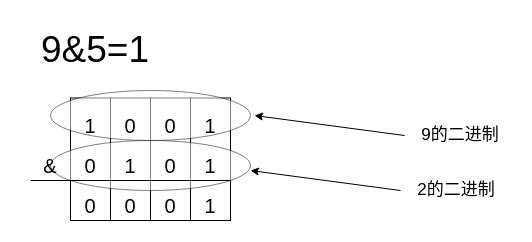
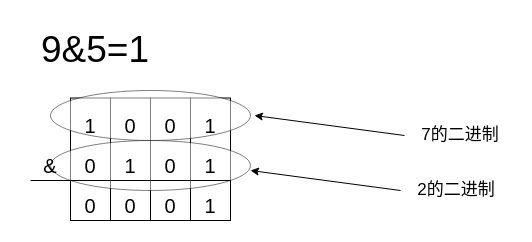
  <mxCell id="0" />
  <mxCell id="1" parent="0" />
  <mxCell id="2" value="" style="rounded=0;whiteSpace=wrap;html=1;" vertex="1" parent="1"><mxGeometry x="190" y="97.5" width="40" height="122.5" as="geometry" /></mxCell>
  <mxCell id="3" value="" style="rounded=0;whiteSpace=wrap;html=1;" vertex="1" parent="1"><mxGeometry x="150" y="97.5" width="40" height="122.5" as="geometry" /></mxCell>
  <mxCell id="4" value="" style="rounded=0;whiteSpace=wrap;html=1;" vertex="1" parent="1"><mxGeometry x="110" y="97.5" width="40" height="122.5" as="geometry" /></mxCell>
  <mxCell id="5" value="" style="rounded=0;whiteSpace=wrap;html=1;" vertex="1" parent="1"><mxGeometry x="70" y="97.5" width="40" height="122.5" as="geometry" /></mxCell>
  <mxCell id="6" value="" style="ellipse;whiteSpace=wrap;html=1;opacity=50;" vertex="1" parent="1"><mxGeometry x="50" y="140" width="200" height="50" as="geometry" /></mxCell>
  <mxCell id="7" value="" style="ellipse;whiteSpace=wrap;html=1;opacity=50;" vertex="1" parent="1"><mxGeometry x="50" y="90" width="200" height="50" as="geometry" /></mxCell>
  <mxCell id="8" value="&lt;font style=&quot;font-size: 37px;&quot;&gt;9&amp;amp;5=1&lt;/font&gt;" style="text;strokeColor=none;align=center;fillColor=none;html=1;verticalAlign=middle;whiteSpace=wrap;rounded=0;" vertex="1" parent="1"><mxGeometry x="30" y="20" width="130" height="60" as="geometry" /></mxCell>
  <mxCell id="9" value="&lt;font style=&quot;font-size: 20px;&quot;&gt;1&lt;/font&gt;" style="text;strokeColor=none;align=center;fillColor=none;html=1;verticalAlign=middle;whiteSpace=wrap;rounded=0;" vertex="1" parent="1"><mxGeometry x="60" y="110" width="60" height="30" as="geometry" /></mxCell>
  <mxCell id="10" value="&lt;font style=&quot;font-size: 20px;&quot;&gt;1&lt;/font&gt;" style="text;strokeColor=none;align=center;fillColor=none;html=1;verticalAlign=middle;whiteSpace=wrap;rounded=0;" vertex="1" parent="1"><mxGeometry x="180" y="110" width="60" height="30" as="geometry" /></mxCell>
  <mxCell id="11" value="&lt;font style=&quot;font-size: 20px;&quot;&gt;0&lt;/font&gt;" style="text;strokeColor=none;align=center;fillColor=none;html=1;verticalAlign=middle;whiteSpace=wrap;rounded=0;" vertex="1" parent="1"><mxGeometry x="100" y="110" width="60" height="30" as="geometry" /></mxCell>
  <mxCell id="12" value="&lt;font style=&quot;font-size: 20px;&quot;&gt;0&lt;/font&gt;" style="text;strokeColor=none;align=center;fillColor=none;html=1;verticalAlign=middle;whiteSpace=wrap;rounded=0;" vertex="1" parent="1"><mxGeometry x="140" y="110" width="60" height="30" as="geometry" /></mxCell>
  <mxCell id="13" value="&lt;font style=&quot;font-size: 20px;&quot;&gt;0&lt;/font&gt;" style="text;strokeColor=none;align=center;fillColor=none;html=1;verticalAlign=middle;whiteSpace=wrap;rounded=0;" vertex="1" parent="1"><mxGeometry x="60" y="150" width="60" height="30" as="geometry" /></mxCell>
  <mxCell id="14" value="&lt;span style=&quot;font-size: 20px;&quot;&gt;1&lt;/span&gt;" style="text;strokeColor=none;align=center;fillColor=none;html=1;verticalAlign=middle;whiteSpace=wrap;rounded=0;" vertex="1" parent="1"><mxGeometry x="100" y="150" width="60" height="30" as="geometry" /></mxCell>
  <mxCell id="15" value="&lt;font style=&quot;font-size: 20px;&quot;&gt;0&lt;/font&gt;" style="text;strokeColor=none;align=center;fillColor=none;html=1;verticalAlign=middle;whiteSpace=wrap;rounded=0;" vertex="1" parent="1"><mxGeometry x="140" y="150" width="60" height="30" as="geometry" /></mxCell>
  <mxCell id="16" value="&lt;font style=&quot;font-size: 20px;&quot;&gt;1&lt;/font&gt;" style="text;strokeColor=none;align=center;fillColor=none;html=1;verticalAlign=middle;whiteSpace=wrap;rounded=0;" vertex="1" parent="1"><mxGeometry x="180" y="150" width="60" height="30" as="geometry" /></mxCell>
  <mxCell id="17" value="&lt;font style=&quot;font-size: 20px;&quot;&gt;&amp;amp;&lt;/font&gt;" style="text;strokeColor=none;align=center;fillColor=none;html=1;verticalAlign=middle;whiteSpace=wrap;rounded=0;" vertex="1" parent="1"><mxGeometry x="20" y="150" width="60" height="30" as="geometry" /></mxCell>
  <mxCell id="18" value="" style="endArrow=none;html=1;rounded=0;" edge="1" parent="1"><mxGeometry width="50" height="50" relative="1" as="geometry"><mxPoint x="30" y="180" as="sourcePoint" /><mxPoint x="230" y="180" as="targetPoint" /></mxGeometry></mxCell>
  <mxCell id="19" value="&lt;font style=&quot;font-size: 20px;&quot;&gt;0&lt;/font&gt;" style="text;strokeColor=none;align=center;fillColor=none;html=1;verticalAlign=middle;whiteSpace=wrap;rounded=0;" vertex="1" parent="1"><mxGeometry x="60" y="190" width="60" height="30" as="geometry" /></mxCell>
  <mxCell id="20" value="&lt;font style=&quot;font-size: 20px;&quot;&gt;0&lt;/font&gt;" style="text;strokeColor=none;align=center;fillColor=none;html=1;verticalAlign=middle;whiteSpace=wrap;rounded=0;" vertex="1" parent="1"><mxGeometry x="100" y="190" width="60" height="30" as="geometry" /></mxCell>
  <mxCell id="21" value="&lt;font style=&quot;font-size: 20px;&quot;&gt;0&lt;/font&gt;" style="text;strokeColor=none;align=center;fillColor=none;html=1;verticalAlign=middle;whiteSpace=wrap;rounded=0;" vertex="1" parent="1"><mxGeometry x="140" y="190" width="60" height="30" as="geometry" /></mxCell>
  <mxCell id="22" value="&lt;font style=&quot;font-size: 20px;&quot;&gt;1&lt;/font&gt;" style="text;strokeColor=none;align=center;fillColor=none;html=1;verticalAlign=middle;whiteSpace=wrap;rounded=0;" vertex="1" parent="1"><mxGeometry x="180" y="190" width="60" height="30" as="geometry" /></mxCell>
  <mxCell id="23" value="" style="endArrow=classic;html=1;rounded=0;" edge="1" parent="1"><mxGeometry width="50" height="50" relative="1" as="geometry"><mxPoint x="404" y="135" as="sourcePoint" /><mxPoint x="254" y="115" as="targetPoint" /></mxGeometry></mxCell>
- <mxCell id="24" value="&lt;font style=&quot;font-size: 17px;&quot;&gt;9的二进制&lt;/font&gt;" style="text;strokeColor=none;align=center;fillColor=none;html=1;verticalAlign=middle;whiteSpace=wrap;rounded=0;" vertex="1" parent="1"><mxGeometry x="410" y="120" width="100" height="30" as="geometry" /></mxCell>
+ <mxCell id="24" value="&lt;font style=&quot;font-size: 17px;&quot;&gt;7的二进制&lt;/font&gt;" style="text;strokeColor=none;align=center;fillColor=none;html=1;verticalAlign=middle;whiteSpace=wrap;rounded=0;" vertex="1" parent="1"><mxGeometry x="410" y="120" width="100" height="30" as="geometry" /></mxCell>
  <mxCell id="25" value="" style="endArrow=classic;html=1;rounded=0;" edge="1" parent="1"><mxGeometry width="50" height="50" relative="1" as="geometry"><mxPoint x="400" y="190" as="sourcePoint" /><mxPoint x="250" y="170" as="targetPoint" /></mxGeometry></mxCell>
  <mxCell id="26" value="&lt;font style=&quot;font-size: 17px;&quot;&gt;2的二进制&lt;/font&gt;" style="text;strokeColor=none;align=center;fillColor=none;html=1;verticalAlign=middle;whiteSpace=wrap;rounded=0;" vertex="1" parent="1"><mxGeometry x="406" y="175" width="100" height="30" as="geometry" /></mxCell>
